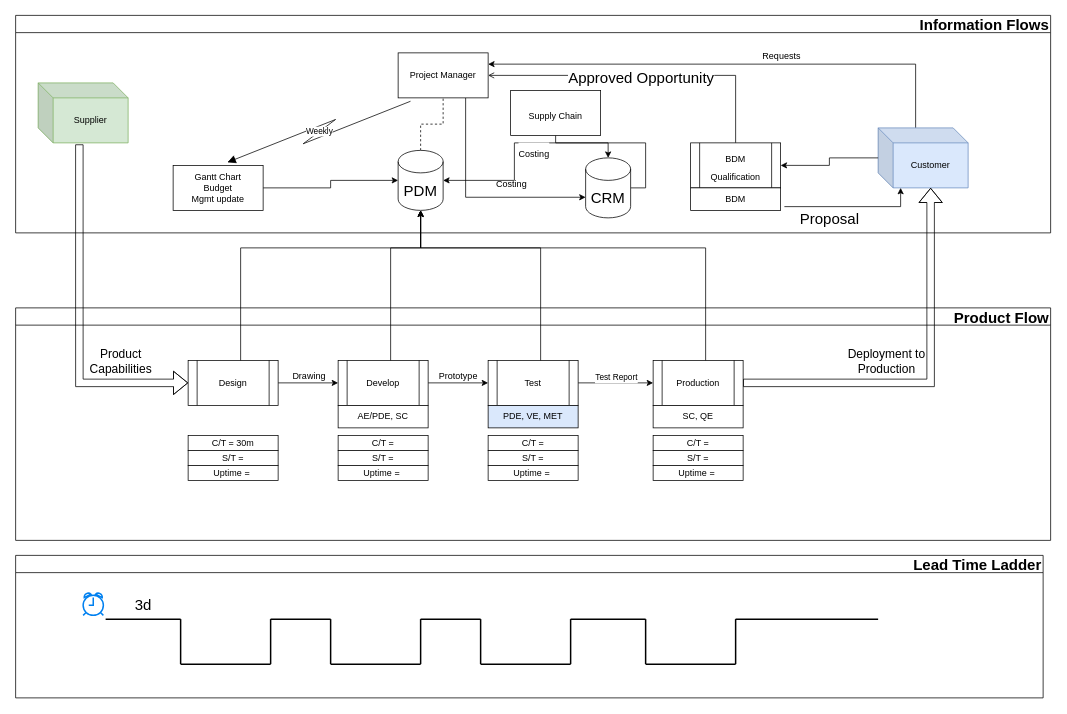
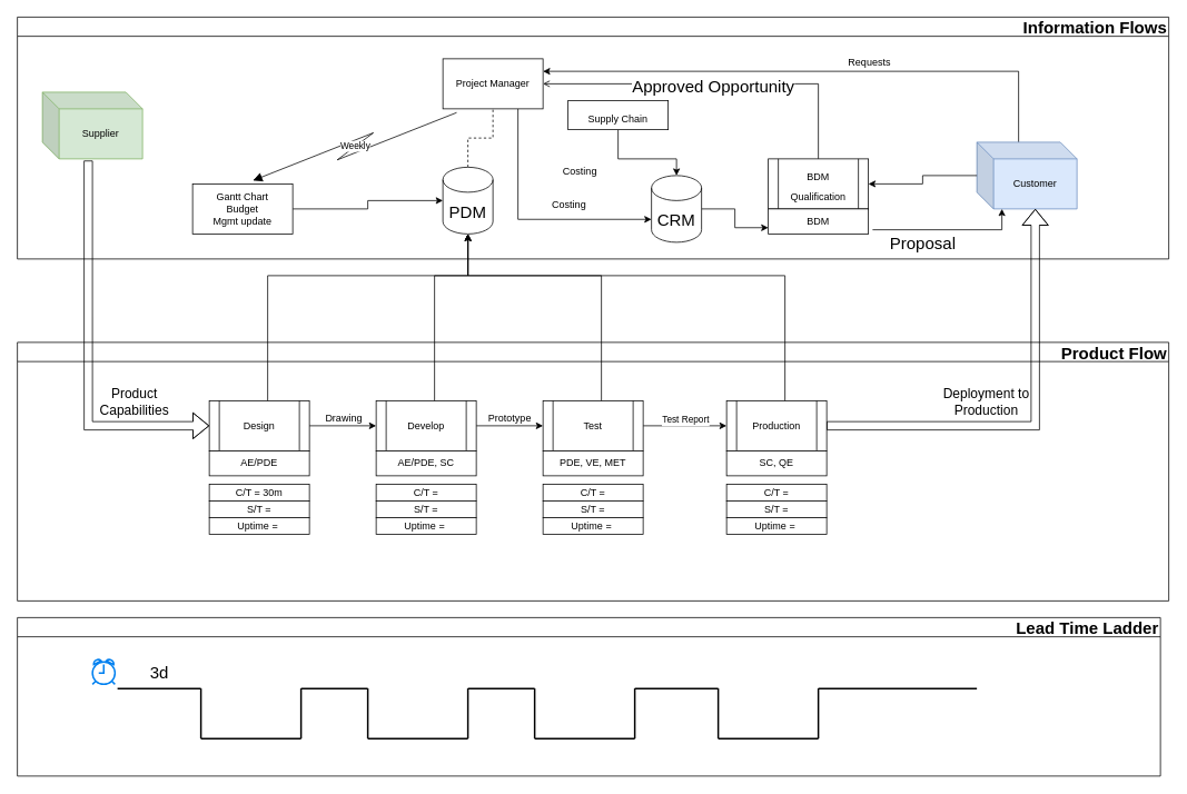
  <mxCell id="0" />
  <mxCell id="1" parent="0" />
  <mxCell id="2" value="Information Flows" style="swimlane;align=right;fontSize=20;" vertex="1" parent="1"><mxGeometry x="20" y="20" width="1380" height="290" as="geometry"><mxRectangle x="-600" y="40" width="140" height="23" as="alternateBounds" /></mxGeometry></mxCell>
  <mxCell id="3" style="edgeStyle=orthogonalEdgeStyle;rounded=0;orthogonalLoop=1;jettySize=auto;html=1;entryX=1;entryY=0.25;entryDx=0;entryDy=0;fontSize=20;" edge="1" parent="2" source="5" target="9"><mxGeometry relative="1" as="geometry"><Array as="points"><mxPoint x="1200" y="65" /></Array></mxGeometry></mxCell>
  <mxCell id="4" value="&lt;font style=&quot;font-size: 12px&quot;&gt;Requests&lt;/font&gt;" style="edgeLabel;html=1;align=center;verticalAlign=middle;resizable=0;points=[];fontSize=20;" vertex="1" connectable="0" parent="3"><mxGeometry x="-0.193" y="-3" relative="1" as="geometry"><mxPoint x="-1" y="-12" as="offset" /></mxGeometry></mxCell>
  <mxCell id="5" value="Customer" style="shape=cube;whiteSpace=wrap;html=1;boundedLbl=1;backgroundOutline=1;darkOpacity=0.05;darkOpacity2=0.1;fillColor=#dae8fc;strokeColor=#6c8ebf;" vertex="1" parent="2"><mxGeometry x="1150" y="150" width="120" height="80" as="geometry" /></mxCell>
  <mxCell id="6" value="Supplier" style="shape=cube;whiteSpace=wrap;html=1;boundedLbl=1;backgroundOutline=1;darkOpacity=0.05;darkOpacity2=0.1;fillColor=#d5e8d4;strokeColor=#82b366;" vertex="1" parent="2"><mxGeometry x="30" y="90" width="120" height="80" as="geometry" /></mxCell>
  <mxCell id="7" style="edgeStyle=orthogonalEdgeStyle;rounded=0;orthogonalLoop=1;jettySize=auto;html=1;exitX=0.75;exitY=1;exitDx=0;exitDy=0;entryX=0;entryY=0;entryDx=0;entryDy=52.5;entryPerimeter=0;fontSize=20;" edge="1" parent="2" source="9" target="21"><mxGeometry relative="1" as="geometry" /></mxCell>
  <mxCell id="8" value="&lt;font style=&quot;font-size: 12px&quot;&gt;Costing&lt;/font&gt;" style="edgeLabel;html=1;align=center;verticalAlign=middle;resizable=0;points=[];fontSize=20;" vertex="1" connectable="0" parent="7"><mxGeometry x="0.2" y="2" relative="1" as="geometry"><mxPoint x="17" y="-20" as="offset" /></mxGeometry></mxCell>
  <mxCell id="9" value="Project Manager" style="rounded=0;whiteSpace=wrap;html=1;" vertex="1" parent="2"><mxGeometry x="510" y="50" width="120" height="60" as="geometry" /></mxCell>
  <mxCell id="10" style="edgeStyle=orthogonalEdgeStyle;rounded=0;orthogonalLoop=1;jettySize=auto;html=1;fontSize=20;" edge="1" parent="2" source="11" target="14"><mxGeometry relative="1" as="geometry" /></mxCell>
  <mxCell id="11" value="Gantt Chart&lt;br&gt;Budget&lt;br&gt;Mgmt update" style="rounded=0;whiteSpace=wrap;html=1;" vertex="1" parent="2"><mxGeometry x="210" y="200" width="120" height="60" as="geometry" /></mxCell>
  <mxCell id="12" value="Weekly" style="shape=mxgraph.lean_mapping.electronic_info_flow_edge;html=1;rounded=0;edgeStyle=orthogonalEdgeStyle;exitX=0.25;exitY=1;exitDx=0;exitDy=0;" edge="1" parent="2" source="9" target="11"><mxGeometry width="100" height="100" relative="1" as="geometry"><mxPoint x="670" y="370" as="sourcePoint" /><mxPoint x="770" y="270" as="targetPoint" /></mxGeometry></mxCell>
  <mxCell id="13" value="" style="endArrow=none;dashed=1;html=1;rounded=0;edgeStyle=orthogonalEdgeStyle;entryX=0.5;entryY=1;entryDx=0;entryDy=0;exitX=0.5;exitY=0;exitDx=0;exitDy=0;exitPerimeter=0;" edge="1" parent="2" source="14" target="9"><mxGeometry width="50" height="50" relative="1" as="geometry"><mxPoint x="570" y="200" as="sourcePoint" /><mxPoint x="740" y="290" as="targetPoint" /></mxGeometry></mxCell>
  <mxCell id="14" value="PDM" style="shape=cylinder3;whiteSpace=wrap;html=1;boundedLbl=1;backgroundOutline=1;size=15;fontSize=20;align=center;" vertex="1" parent="2"><mxGeometry x="510" y="180" width="60" height="80" as="geometry" /></mxCell>
  <mxCell id="15" style="edgeStyle=orthogonalEdgeStyle;rounded=0;orthogonalLoop=1;jettySize=auto;html=1;exitX=0.5;exitY=0;exitDx=0;exitDy=0;entryX=1;entryY=0.5;entryDx=0;entryDy=0;fontSize=20;endArrow=open;" edge="1" parent="2" source="17" target="9"><mxGeometry relative="1" as="geometry" /></mxCell>
  <mxCell id="16" value="Approved Opportunity" style="edgeLabel;html=1;align=center;verticalAlign=middle;resizable=0;points=[];fontSize=20;" vertex="1" connectable="0" parent="15"><mxGeometry x="0.033" y="2" relative="1" as="geometry"><mxPoint as="offset" /></mxGeometry></mxCell>
  <mxCell id="17" value="&lt;font style=&quot;font-size: 12px&quot;&gt;BDM Qualification&lt;/font&gt;" style="shape=process;whiteSpace=wrap;html=1;backgroundOutline=1;fontSize=20;align=center;" vertex="1" parent="2"><mxGeometry x="900" y="170" width="120" height="60" as="geometry" /></mxCell>
  <mxCell id="18" style="edgeStyle=orthogonalEdgeStyle;rounded=0;orthogonalLoop=1;jettySize=auto;html=1;fontSize=20;entryX=1;entryY=0.5;entryDx=0;entryDy=0;" edge="1" parent="2" source="5" target="17"><mxGeometry relative="1" as="geometry"><mxPoint x="960" y="190" as="targetPoint" /></mxGeometry></mxCell>
  <mxCell id="19" value="BDM" style="rounded=0;whiteSpace=wrap;html=1;" vertex="1" parent="2"><mxGeometry x="900" y="230" width="120" height="30" as="geometry" /></mxCell>
- <mxCell id="20" style="edgeStyle=orthogonalEdgeStyle;rounded=0;orthogonalLoop=1;jettySize=auto;html=1;exitX=1;exitY=0.5;exitDx=0;exitDy=0;exitPerimeter=0;fontSize=20;" edge="1" parent="2" source="21" target="14"><mxGeometry relative="1" as="geometry" /></mxCell>
+ <mxCell id="20" style="edgeStyle=orthogonalEdgeStyle;rounded=0;orthogonalLoop=1;jettySize=auto;html=1;exitX=1;exitY=0.5;exitDx=0;exitDy=0;exitPerimeter=0;entryX=0;entryY=0.75;entryDx=0;entryDy=0;fontSize=20;" edge="1" parent="2" source="21" target="19"><mxGeometry relative="1" as="geometry" /></mxCell>
  <mxCell id="21" value="CRM" style="shape=cylinder3;whiteSpace=wrap;html=1;boundedLbl=1;backgroundOutline=1;size=15;fontSize=20;align=center;" vertex="1" parent="2"><mxGeometry x="760" y="190" width="60" height="80" as="geometry" /></mxCell>
  <mxCell id="22" style="edgeStyle=orthogonalEdgeStyle;rounded=0;orthogonalLoop=1;jettySize=auto;html=1;fontSize=20;" edge="1" parent="2" source="24" target="21"><mxGeometry relative="1" as="geometry"><Array as="points"><mxPoint x="720" y="170" /><mxPoint x="790" y="170" /></Array></mxGeometry></mxCell>
  <mxCell id="23" value="&lt;font style=&quot;font-size: 12px&quot;&gt;Costing&lt;/font&gt;" style="edgeLabel;html=1;align=center;verticalAlign=middle;resizable=0;points=[];fontSize=20;" vertex="1" connectable="0" parent="22"><mxGeometry x="-0.36" y="-4" relative="1" as="geometry"><mxPoint x="-52" y="6" as="offset" /></mxGeometry></mxCell>
- <mxCell id="24" value="&lt;font style=&quot;font-size: 12px&quot;&gt;Supply Chain&lt;/font&gt;" style="rounded=0;whiteSpace=wrap;html=1;fontSize=20;align=center;" vertex="1" parent="2"><mxGeometry x="660" y="100" width="120" height="60" as="geometry" /></mxCell>
+ <mxCell id="24" value="&lt;font style=&quot;font-size: 12px&quot;&gt;Supply Chain&lt;/font&gt;" style="rounded=0;whiteSpace=wrap;html=1;fontSize=20;align=center;" vertex="1" parent="2"><mxGeometry x="660" y="100" width="120" height="35" as="geometry" /></mxCell>
  <mxCell id="25" style="edgeStyle=orthogonalEdgeStyle;rounded=0;orthogonalLoop=1;jettySize=auto;html=1;fontSize=20;" edge="1" parent="2" target="5"><mxGeometry relative="1" as="geometry"><mxPoint x="1025" y="255" as="sourcePoint" /><mxPoint x="1095" y="230" as="targetPoint" /><Array as="points"><mxPoint x="1180" y="255" /></Array></mxGeometry></mxCell>
  <mxCell id="26" value="Proposal" style="edgeLabel;html=1;align=center;verticalAlign=middle;resizable=0;points=[];fontSize=20;" vertex="1" connectable="0" parent="25"><mxGeometry x="-0.347" y="-1" relative="1" as="geometry"><mxPoint y="14" as="offset" /></mxGeometry></mxCell>
  <mxCell id="27" value="Product Flow" style="swimlane;align=right;fontSize=20;" vertex="1" parent="1"><mxGeometry x="20" y="410" width="1380" height="310" as="geometry" /></mxCell>
  <mxCell id="28" style="edgeStyle=orthogonalEdgeStyle;rounded=0;orthogonalLoop=1;jettySize=auto;html=1;entryX=0;entryY=0.5;entryDx=0;entryDy=0;fontSize=12;" edge="1" parent="27" source="30" target="33"><mxGeometry relative="1" as="geometry" /></mxCell>
  <mxCell id="29" value="Drawing" style="edgeLabel;html=1;align=center;verticalAlign=middle;resizable=0;points=[];fontSize=12;" vertex="1" connectable="0" parent="28"><mxGeometry x="-0.232" y="-2" relative="1" as="geometry"><mxPoint x="9" y="-12" as="offset" /></mxGeometry></mxCell>
  <mxCell id="30" value="Design" style="shape=process;whiteSpace=wrap;html=1;backgroundOutline=1;" vertex="1" parent="27"><mxGeometry x="230" y="70" width="120" height="60" as="geometry" /></mxCell>
  <mxCell id="31" style="edgeStyle=orthogonalEdgeStyle;rounded=0;orthogonalLoop=1;jettySize=auto;html=1;entryX=0;entryY=0.5;entryDx=0;entryDy=0;fontSize=16;" edge="1" parent="27" source="33" target="36"><mxGeometry relative="1" as="geometry" /></mxCell>
  <mxCell id="32" value="Prototype" style="edgeLabel;html=1;align=center;verticalAlign=middle;resizable=0;points=[];fontSize=12;" vertex="1" connectable="0" parent="31"><mxGeometry x="-0.289" y="1" relative="1" as="geometry"><mxPoint x="11" y="-9" as="offset" /></mxGeometry></mxCell>
  <mxCell id="33" value="Develop" style="shape=process;whiteSpace=wrap;html=1;backgroundOutline=1;" vertex="1" parent="27"><mxGeometry x="430" y="70" width="120" height="60" as="geometry" /></mxCell>
  <mxCell id="34" style="edgeStyle=orthogonalEdgeStyle;rounded=0;orthogonalLoop=1;jettySize=auto;html=1;entryX=0;entryY=0.5;entryDx=0;entryDy=0;fontSize=16;" edge="1" parent="27" source="36" target="37"><mxGeometry relative="1" as="geometry" /></mxCell>
  <mxCell id="35" value="&lt;font style=&quot;font-size: 11px&quot;&gt;Test Report&lt;/font&gt;" style="edgeLabel;html=1;align=center;verticalAlign=middle;resizable=0;points=[];fontSize=16;" vertex="1" connectable="0" parent="34"><mxGeometry x="-0.22" y="2" relative="1" as="geometry"><mxPoint x="11" y="-8" as="offset" /></mxGeometry></mxCell>
  <mxCell id="36" value="Test" style="shape=process;whiteSpace=wrap;html=1;backgroundOutline=1;" vertex="1" parent="27"><mxGeometry x="630" y="70" width="120" height="60" as="geometry" /></mxCell>
  <mxCell id="37" value="Production" style="shape=process;whiteSpace=wrap;html=1;backgroundOutline=1;" vertex="1" parent="27"><mxGeometry x="850" y="70" width="120" height="60" as="geometry" /></mxCell>
+ <mxCell id="38" value="AE/PDE" style="rounded=0;whiteSpace=wrap;html=1;" vertex="1" parent="27"><mxGeometry x="230" y="130" width="120" height="30" as="geometry" /></mxCell>
  <mxCell id="39" value="AE/PDE, SC" style="rounded=0;whiteSpace=wrap;html=1;" vertex="1" parent="27"><mxGeometry x="430" y="130" width="120" height="30" as="geometry" /></mxCell>
- <mxCell id="40" value="PDE, VE, MET" style="rounded=0;whiteSpace=wrap;html=1;fillColor=#dae8fc;" vertex="1" parent="27"><mxGeometry x="630" y="130" width="120" height="30" as="geometry" /></mxCell>
+ <mxCell id="40" value="PDE, VE, MET" style="rounded=0;whiteSpace=wrap;html=1;" vertex="1" parent="27"><mxGeometry x="630" y="130" width="120" height="30" as="geometry" /></mxCell>
  <mxCell id="41" value="SC, QE" style="rounded=0;whiteSpace=wrap;html=1;" vertex="1" parent="27"><mxGeometry x="850" y="130" width="120" height="30" as="geometry" /></mxCell>
  <mxCell id="42" value="C/T = 30m" style="rounded=0;whiteSpace=wrap;html=1;" vertex="1" parent="27"><mxGeometry x="230" y="170" width="120" height="20" as="geometry" /></mxCell>
  <mxCell id="43" value="S/T =" style="rounded=0;whiteSpace=wrap;html=1;" vertex="1" parent="27"><mxGeometry x="230" y="190" width="120" height="20" as="geometry" /></mxCell>
  <mxCell id="44" value="Uptime =&amp;nbsp;" style="rounded=0;whiteSpace=wrap;html=1;" vertex="1" parent="27"><mxGeometry x="230" y="210" width="120" height="20" as="geometry" /></mxCell>
  <mxCell id="45" value="C/T =" style="rounded=0;whiteSpace=wrap;html=1;" vertex="1" parent="27"><mxGeometry x="430" y="170" width="120" height="20" as="geometry" /></mxCell>
  <mxCell id="46" value="S/T =" style="rounded=0;whiteSpace=wrap;html=1;" vertex="1" parent="27"><mxGeometry x="430" y="190" width="120" height="20" as="geometry" /></mxCell>
  <mxCell id="47" value="Uptime =&amp;nbsp;" style="rounded=0;whiteSpace=wrap;html=1;" vertex="1" parent="27"><mxGeometry x="430" y="210" width="120" height="20" as="geometry" /></mxCell>
  <mxCell id="48" value="C/T =" style="rounded=0;whiteSpace=wrap;html=1;" vertex="1" parent="27"><mxGeometry x="630" y="170" width="120" height="20" as="geometry" /></mxCell>
  <mxCell id="49" value="S/T =" style="rounded=0;whiteSpace=wrap;html=1;" vertex="1" parent="27"><mxGeometry x="630" y="190" width="120" height="20" as="geometry" /></mxCell>
  <mxCell id="50" value="Uptime =&amp;nbsp;" style="rounded=0;whiteSpace=wrap;html=1;" vertex="1" parent="27"><mxGeometry x="630" y="210" width="120" height="20" as="geometry" /></mxCell>
  <mxCell id="51" value="C/T =" style="rounded=0;whiteSpace=wrap;html=1;" vertex="1" parent="27"><mxGeometry x="850" y="170" width="120" height="20" as="geometry" /></mxCell>
  <mxCell id="52" value="S/T =" style="rounded=0;whiteSpace=wrap;html=1;" vertex="1" parent="27"><mxGeometry x="850" y="190" width="120" height="20" as="geometry" /></mxCell>
  <mxCell id="53" value="Uptime =&amp;nbsp;" style="rounded=0;whiteSpace=wrap;html=1;" vertex="1" parent="27"><mxGeometry x="850" y="210" width="120" height="20" as="geometry" /></mxCell>
  <mxCell id="54" value="Lead Time Ladder" style="swimlane;align=right;fontSize=20;" vertex="1" parent="1"><mxGeometry x="20" y="740" width="1370" height="190" as="geometry" /></mxCell>
  <mxCell id="55" value="" style="html=1;verticalLabelPosition=bottom;align=center;labelBackgroundColor=#ffffff;verticalAlign=top;strokeWidth=2;strokeColor=#0080F0;shadow=0;dashed=0;shape=mxgraph.ios7.icons.alarm_clock;fontSize=20;" vertex="1" parent="54"><mxGeometry x="90" y="50" width="27" height="30" as="geometry" /></mxCell>
  <mxCell id="56" value="" style="line;strokeWidth=2;html=1;fontSize=20;align=right;" vertex="1" parent="54"><mxGeometry x="120" y="80" width="100" height="10" as="geometry" /></mxCell>
  <mxCell id="57" value="3d" style="text;html=1;align=center;verticalAlign=middle;resizable=0;points=[];autosize=1;strokeColor=none;fontSize=20;" vertex="1" parent="54"><mxGeometry x="150" y="50" width="40" height="30" as="geometry" /></mxCell>
  <mxCell id="58" value="" style="line;strokeWidth=2;html=1;fontSize=20;align=right;rotation=90;" vertex="1" parent="54"><mxGeometry x="190" y="110" width="60" height="10" as="geometry" /></mxCell>
  <mxCell id="59" value="" style="line;strokeWidth=2;html=1;fontSize=20;align=right;" vertex="1" parent="54"><mxGeometry x="220" y="140" width="120" height="10" as="geometry" /></mxCell>
  <mxCell id="60" value="" style="line;strokeWidth=2;html=1;fontSize=20;align=right;rotation=90;" vertex="1" parent="54"><mxGeometry x="310" y="110" width="60" height="10" as="geometry" /></mxCell>
  <mxCell id="61" value="" style="line;strokeWidth=2;html=1;fontSize=20;align=right;" vertex="1" parent="54"><mxGeometry x="340" y="80" width="80" height="10" as="geometry" /></mxCell>
  <mxCell id="62" value="" style="line;strokeWidth=2;html=1;fontSize=20;align=right;rotation=90;" vertex="1" parent="54"><mxGeometry x="390" y="110" width="60" height="10" as="geometry" /></mxCell>
  <mxCell id="63" value="" style="line;strokeWidth=2;html=1;fontSize=20;align=right;" vertex="1" parent="54"><mxGeometry x="420" y="140" width="120" height="10" as="geometry" /></mxCell>
  <mxCell id="64" value="" style="line;strokeWidth=2;html=1;fontSize=20;align=right;rotation=90;" vertex="1" parent="54"><mxGeometry x="510" y="110" width="60" height="10" as="geometry" /></mxCell>
  <mxCell id="65" value="" style="line;strokeWidth=2;html=1;fontSize=20;align=right;" vertex="1" parent="54"><mxGeometry x="540" y="80" width="80" height="10" as="geometry" /></mxCell>
  <mxCell id="66" value="" style="line;strokeWidth=2;html=1;fontSize=20;align=right;rotation=90;" vertex="1" parent="54"><mxGeometry x="590" y="110" width="60" height="10" as="geometry" /></mxCell>
  <mxCell id="67" value="" style="line;strokeWidth=2;html=1;fontSize=20;align=right;" vertex="1" parent="54"><mxGeometry x="620" y="140" width="120" height="10" as="geometry" /></mxCell>
  <mxCell id="68" value="" style="line;strokeWidth=2;html=1;fontSize=20;align=right;rotation=90;" vertex="1" parent="54"><mxGeometry x="710" y="110" width="60" height="10" as="geometry" /></mxCell>
  <mxCell id="69" value="" style="line;strokeWidth=2;html=1;fontSize=20;align=right;" vertex="1" parent="54"><mxGeometry x="740" y="80" width="100" height="10" as="geometry" /></mxCell>
  <mxCell id="70" value="" style="line;strokeWidth=2;html=1;fontSize=20;align=right;rotation=90;" vertex="1" parent="54"><mxGeometry x="810" y="110" width="60" height="10" as="geometry" /></mxCell>
  <mxCell id="71" value="" style="line;strokeWidth=2;html=1;fontSize=20;align=right;" vertex="1" parent="54"><mxGeometry x="840" y="140" width="120" height="10" as="geometry" /></mxCell>
  <mxCell id="72" value="" style="line;strokeWidth=2;html=1;fontSize=20;align=right;rotation=90;" vertex="1" parent="54"><mxGeometry x="930" y="110" width="60" height="10" as="geometry" /></mxCell>
  <mxCell id="73" value="" style="line;strokeWidth=2;html=1;fontSize=20;align=right;" vertex="1" parent="54"><mxGeometry x="960" y="80" width="190" height="10" as="geometry" /></mxCell>
  <mxCell id="74" value="" style="shape=flexArrow;endArrow=classic;html=1;rounded=0;edgeStyle=orthogonalEdgeStyle;entryX=0;entryY=0;entryDx=70;entryDy=80;entryPerimeter=0;exitX=1;exitY=0.5;exitDx=0;exitDy=0;" edge="1" parent="1" source="37" target="5"><mxGeometry width="50" height="50" relative="1" as="geometry"><mxPoint x="710" y="360" as="sourcePoint" /><mxPoint x="760" y="310" as="targetPoint" /></mxGeometry></mxCell>
  <mxCell id="75" value="Deployment to&lt;br&gt;Production" style="edgeLabel;html=1;align=center;verticalAlign=middle;resizable=0;points=[];fontSize=16;" vertex="1" connectable="0" parent="74"><mxGeometry x="-0.506" relative="1" as="geometry"><mxPoint x="64" y="-30" as="offset" /></mxGeometry></mxCell>
  <mxCell id="76" value="" style="shape=flexArrow;endArrow=classic;html=1;rounded=0;edgeStyle=orthogonalEdgeStyle;exitX=0.458;exitY=1.025;exitDx=0;exitDy=0;exitPerimeter=0;entryX=0;entryY=0.5;entryDx=0;entryDy=0;" edge="1" parent="1" source="6" target="30"><mxGeometry width="50" height="50" relative="1" as="geometry"><mxPoint x="710" y="360" as="sourcePoint" /><mxPoint x="760" y="310" as="targetPoint" /><Array as="points"><mxPoint x="105" y="510" /></Array></mxGeometry></mxCell>
  <mxCell id="77" value="Product&lt;br&gt;Capabilities" style="edgeLabel;html=1;align=center;verticalAlign=middle;resizable=0;points=[];fontSize=16;" vertex="1" connectable="0" parent="76"><mxGeometry x="0.438" relative="1" as="geometry"><mxPoint x="40" y="-30" as="offset" /></mxGeometry></mxCell>
  <mxCell id="78" style="edgeStyle=orthogonalEdgeStyle;rounded=0;orthogonalLoop=1;jettySize=auto;html=1;fontSize=12;entryX=0.5;entryY=1;entryDx=0;entryDy=0;" edge="1" parent="1" source="30"><mxGeometry relative="1" as="geometry"><mxPoint x="560" y="280" as="targetPoint" /><Array as="points"><mxPoint x="320" y="330" /><mxPoint x="560" y="330" /></Array></mxGeometry></mxCell>
  <mxCell id="79" style="edgeStyle=orthogonalEdgeStyle;rounded=0;orthogonalLoop=1;jettySize=auto;html=1;fontSize=12;" edge="1" parent="1" source="33"><mxGeometry relative="1" as="geometry"><mxPoint x="560" y="280" as="targetPoint" /><Array as="points"><mxPoint x="520" y="330" /><mxPoint x="560" y="330" /></Array></mxGeometry></mxCell>
  <mxCell id="80" style="edgeStyle=orthogonalEdgeStyle;rounded=0;orthogonalLoop=1;jettySize=auto;html=1;entryX=0.5;entryY=1;entryDx=0;entryDy=0;fontSize=12;" edge="1" parent="1" source="36"><mxGeometry relative="1" as="geometry"><mxPoint x="560" y="280" as="targetPoint" /><Array as="points"><mxPoint x="720" y="330" /><mxPoint x="560" y="330" /></Array></mxGeometry></mxCell>
  <mxCell id="81" style="edgeStyle=orthogonalEdgeStyle;rounded=0;orthogonalLoop=1;jettySize=auto;html=1;fontSize=12;" edge="1" parent="1" source="37"><mxGeometry relative="1" as="geometry"><mxPoint x="560" y="280" as="targetPoint" /><Array as="points"><mxPoint x="940" y="330" /><mxPoint x="560" y="330" /></Array></mxGeometry></mxCell>
